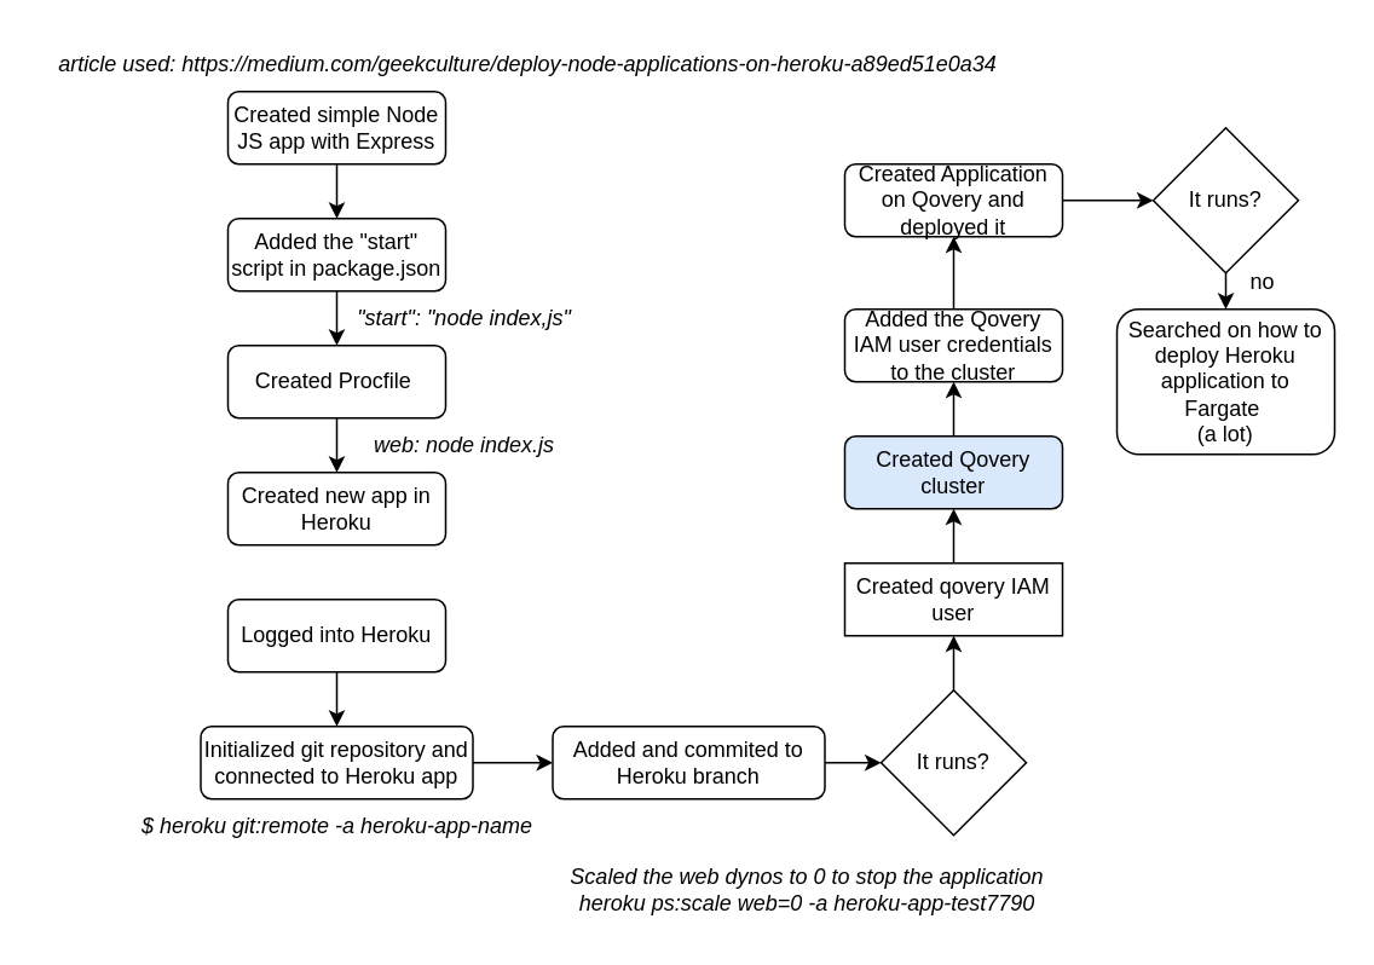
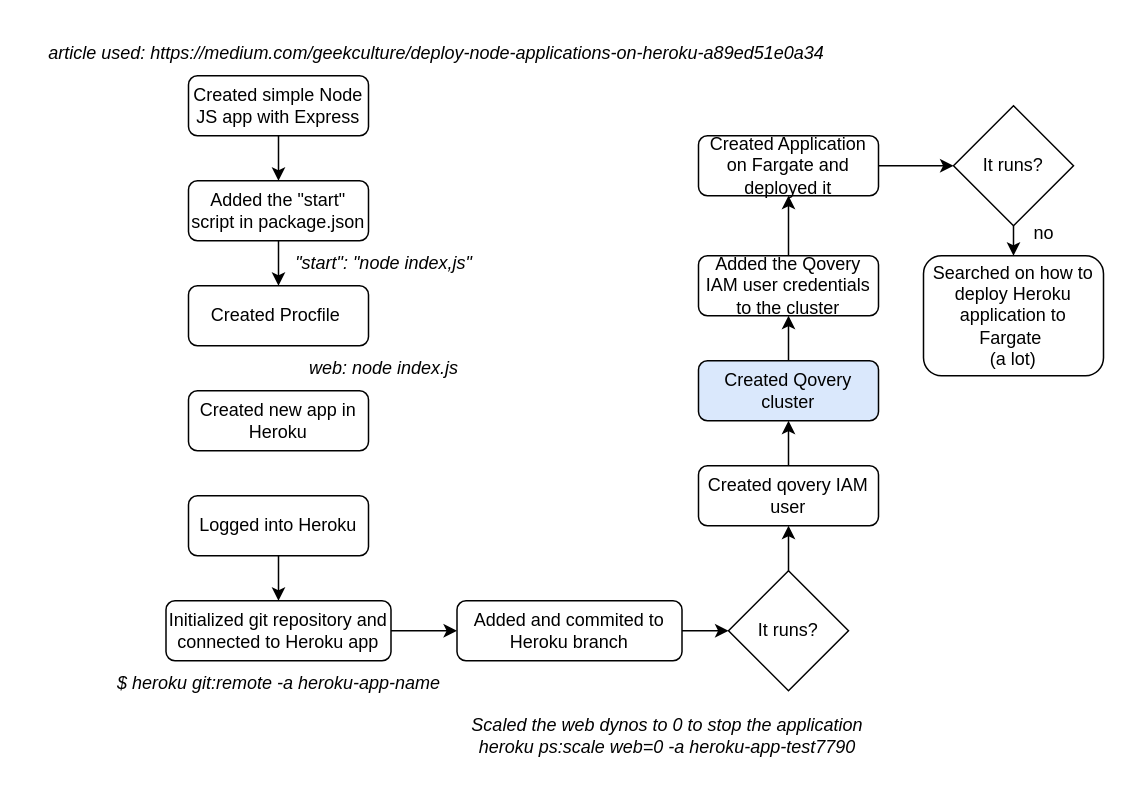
  <mxCell id="0" />
  <mxCell id="1" parent="0" />
  <mxCell id="2" value="" style="edgeStyle=orthogonalEdgeStyle;rounded=0;orthogonalLoop=1;jettySize=auto;html=1;exitX=0.5;exitY=1;exitDx=0;exitDy=0;" parent="1" source="3" target="11" edge="1"><mxGeometry relative="1" as="geometry" /></mxCell>
  <mxCell id="3" value="Created simple Node JS app with Express" style="rounded=1;whiteSpace=wrap;html=1;fontSize=12;glass=0;strokeWidth=1;shadow=0;" parent="1" vertex="1"><mxGeometry x="125" y="50" width="120" height="40" as="geometry" /></mxCell>
- <mxCell id="4" value="" style="edgeStyle=orthogonalEdgeStyle;rounded=0;orthogonalLoop=1;jettySize=auto;html=1;" parent="1" source="5" target="6" edge="1"><mxGeometry relative="1" as="geometry" /></mxCell>
  <mxCell id="5" value="Created Procfile&amp;nbsp;" style="rounded=1;whiteSpace=wrap;html=1;fontSize=12;glass=0;strokeWidth=1;shadow=0;" parent="1" vertex="1"><mxGeometry x="125" y="190" width="120" height="40" as="geometry" /></mxCell>
  <mxCell id="6" value="Created new app in Heroku" style="rounded=1;whiteSpace=wrap;html=1;fontSize=12;glass=0;strokeWidth=1;shadow=0;" parent="1" vertex="1"><mxGeometry x="125" y="260" width="120" height="40" as="geometry" /></mxCell>
  <mxCell id="7" value="" style="edgeStyle=orthogonalEdgeStyle;rounded=0;orthogonalLoop=1;jettySize=auto;html=1;" parent="1" source="8" target="13" edge="1"><mxGeometry relative="1" as="geometry" /></mxCell>
  <mxCell id="8" value="Logged into Heroku" style="rounded=1;whiteSpace=wrap;html=1;fontSize=12;glass=0;strokeWidth=1;shadow=0;" parent="1" vertex="1"><mxGeometry x="125" y="330" width="120" height="40" as="geometry" /></mxCell>
  <mxCell id="9" value="&lt;i&gt;article&amp;nbsp;used:&amp;nbsp;https://medium.com/geekculture/deploy-node-applications-on-heroku-a89ed51e0a34&lt;/i&gt;" style="text;html=1;align=center;verticalAlign=middle;resizable=0;points=[];autosize=1;strokeColor=none;fillColor=none;" parent="1" vertex="1"><mxGeometry x="20" y="20" width="540" height="30" as="geometry" /></mxCell>
  <mxCell id="10" style="edgeStyle=orthogonalEdgeStyle;rounded=0;orthogonalLoop=1;jettySize=auto;html=1;exitX=0.5;exitY=1;exitDx=0;exitDy=0;entryX=0.5;entryY=0;entryDx=0;entryDy=0;" parent="1" source="11" target="5" edge="1"><mxGeometry relative="1" as="geometry" /></mxCell>
  <mxCell id="11" value="Added the &quot;start&quot; script in package.json" style="rounded=1;whiteSpace=wrap;html=1;fontSize=12;glass=0;strokeWidth=1;shadow=0;" parent="1" vertex="1"><mxGeometry x="125" y="120" width="120" height="40" as="geometry" /></mxCell>
  <mxCell id="12" value="" style="edgeStyle=orthogonalEdgeStyle;rounded=0;orthogonalLoop=1;jettySize=auto;html=1;" parent="1" source="13" target="16" edge="1"><mxGeometry relative="1" as="geometry" /></mxCell>
  <mxCell id="13" value="Initialized git repository and connected to Heroku app" style="rounded=1;whiteSpace=wrap;html=1;fontSize=12;glass=0;strokeWidth=1;shadow=0;" parent="1" vertex="1"><mxGeometry x="110" y="400" width="150" height="40" as="geometry" /></mxCell>
  <mxCell id="14" value="&lt;i&gt;&lt;font style=&quot;font-size: 12px;&quot;&gt;$ heroku git:remote -a heroku-app-name&lt;/font&gt;&lt;/i&gt;" style="text;html=1;align=center;verticalAlign=middle;resizable=0;points=[];autosize=1;strokeColor=none;fillColor=none;" parent="1" vertex="1"><mxGeometry x="65" y="440" width="240" height="30" as="geometry" /></mxCell>
  <mxCell id="15" value="" style="edgeStyle=orthogonalEdgeStyle;rounded=0;orthogonalLoop=1;jettySize=auto;html=1;" parent="1" source="16" target="19" edge="1"><mxGeometry relative="1" as="geometry" /></mxCell>
  <mxCell id="16" value="Added and commited to Heroku branch" style="rounded=1;whiteSpace=wrap;html=1;fontSize=12;glass=0;strokeWidth=1;shadow=0;" parent="1" vertex="1"><mxGeometry x="304" y="400" width="150" height="40" as="geometry" /></mxCell>
  <mxCell id="17" value="&lt;i&gt;&lt;font style=&quot;font-size: 12px;&quot;&gt;&quot;start&quot;: &quot;node index,js&quot;&lt;/font&gt;&lt;/i&gt;" style="text;html=1;align=center;verticalAlign=middle;resizable=0;points=[];autosize=1;strokeColor=none;fillColor=none;" parent="1" vertex="1"><mxGeometry x="185" y="160" width="140" height="30" as="geometry" /></mxCell>
  <mxCell id="18" value="" style="edgeStyle=orthogonalEdgeStyle;rounded=0;orthogonalLoop=1;jettySize=auto;html=1;" parent="1" source="19" target="21" edge="1"><mxGeometry relative="1" as="geometry" /></mxCell>
  <mxCell id="19" value="It runs?" style="rhombus;whiteSpace=wrap;html=1;" parent="1" vertex="1"><mxGeometry x="485" y="380" width="80" height="80" as="geometry" /></mxCell>
  <mxCell id="20" value="" style="edgeStyle=orthogonalEdgeStyle;rounded=0;orthogonalLoop=1;jettySize=auto;html=1;" edge="1" parent="1" source="21" target="24"><mxGeometry relative="1" as="geometry" /></mxCell>
- <mxCell id="21" value="Created qovery IAM user" style="whiteSpace=wrap;html=1;fontSize=12;glass=0;strokeWidth=1;shadow=0;rounded=0;" parent="1" vertex="1"><mxGeometry x="465" y="310" width="120" height="40" as="geometry" /></mxCell>
+ <mxCell id="21" value="Created qovery IAM user" style="rounded=1;whiteSpace=wrap;html=1;fontSize=12;glass=0;strokeWidth=1;shadow=0;" parent="1" vertex="1"><mxGeometry x="465" y="310" width="120" height="40" as="geometry" /></mxCell>
  <mxCell id="22" value="&lt;i style=&quot;border-color: var(--border-color);&quot;&gt;&lt;font style=&quot;font-size: 12px;&quot;&gt;web: node index.js&lt;/font&gt;&lt;/i&gt;" style="text;html=1;align=center;verticalAlign=middle;resizable=0;points=[];autosize=1;strokeColor=none;fillColor=none;" parent="1" vertex="1"><mxGeometry x="195" y="230" width="120" height="30" as="geometry" /></mxCell>
  <mxCell id="23" value="" style="edgeStyle=orthogonalEdgeStyle;rounded=0;orthogonalLoop=1;jettySize=auto;html=1;" edge="1" parent="1" source="24" target="26"><mxGeometry relative="1" as="geometry" /></mxCell>
  <mxCell id="24" value="Created Qovery cluster" style="rounded=1;whiteSpace=wrap;html=1;fontSize=12;glass=0;strokeWidth=1;shadow=0;fillColor=#dae8fc;" vertex="1" parent="1"><mxGeometry x="465" y="240" width="120" height="40" as="geometry" /></mxCell>
  <mxCell id="25" value="" style="edgeStyle=orthogonalEdgeStyle;rounded=0;orthogonalLoop=1;jettySize=auto;html=1;" edge="1" parent="1" source="26" target="28"><mxGeometry relative="1" as="geometry" /></mxCell>
  <mxCell id="26" value="Added the Qovery IAM user credentials to the cluster" style="rounded=1;whiteSpace=wrap;html=1;fontSize=12;glass=0;strokeWidth=1;shadow=0;" vertex="1" parent="1"><mxGeometry x="465" y="170" width="120" height="40" as="geometry" /></mxCell>
  <mxCell id="27" value="" style="edgeStyle=orthogonalEdgeStyle;rounded=0;orthogonalLoop=1;jettySize=auto;html=1;" edge="1" parent="1" source="28" target="30"><mxGeometry relative="1" as="geometry" /></mxCell>
- <mxCell id="28" value="Created Application on Qovery and deployed it" style="rounded=1;whiteSpace=wrap;html=1;fontSize=12;glass=0;strokeWidth=1;shadow=0;" vertex="1" parent="1"><mxGeometry x="465" y="90" width="120" height="40" as="geometry" /></mxCell>
+ <mxCell id="28" value="Created Application on Fargate and deployed it" style="rounded=1;whiteSpace=wrap;html=1;fontSize=12;glass=0;strokeWidth=1;shadow=0;" vertex="1" parent="1"><mxGeometry x="465" y="90" width="120" height="40" as="geometry" /></mxCell>
  <mxCell id="29" style="edgeStyle=orthogonalEdgeStyle;rounded=0;orthogonalLoop=1;jettySize=auto;html=1;exitX=0.5;exitY=1;exitDx=0;exitDy=0;entryX=0.5;entryY=0;entryDx=0;entryDy=0;" edge="1" parent="1" source="30" target="31"><mxGeometry relative="1" as="geometry" /></mxCell>
  <mxCell id="30" value="It runs?" style="rhombus;whiteSpace=wrap;html=1;" vertex="1" parent="1"><mxGeometry x="635" y="70" width="80" height="80" as="geometry" /></mxCell>
  <mxCell id="31" value="Searched on how to deploy Heroku application to Fargate&amp;nbsp;&lt;br&gt;(a lot)" style="rounded=1;whiteSpace=wrap;html=1;fontSize=12;glass=0;strokeWidth=1;shadow=0;" vertex="1" parent="1"><mxGeometry x="615" y="170" width="120" height="80" as="geometry" /></mxCell>
  <mxCell id="32" value="no" style="text;html=1;align=center;verticalAlign=middle;resizable=0;points=[];autosize=1;strokeColor=none;fillColor=none;" vertex="1" parent="1"><mxGeometry x="675" y="140" width="40" height="30" as="geometry" /></mxCell>
  <mxCell id="33" value="&lt;i&gt;Scaled the web dynos to 0 to stop the application&lt;br&gt;heroku ps:scale web=0 -a heroku-app-test7790&lt;/i&gt;" style="text;html=1;align=center;verticalAlign=middle;resizable=0;points=[];autosize=1;strokeColor=none;fillColor=none;" vertex="1" parent="1"><mxGeometry x="304" y="470" width="280" height="40" as="geometry" /></mxCell>
